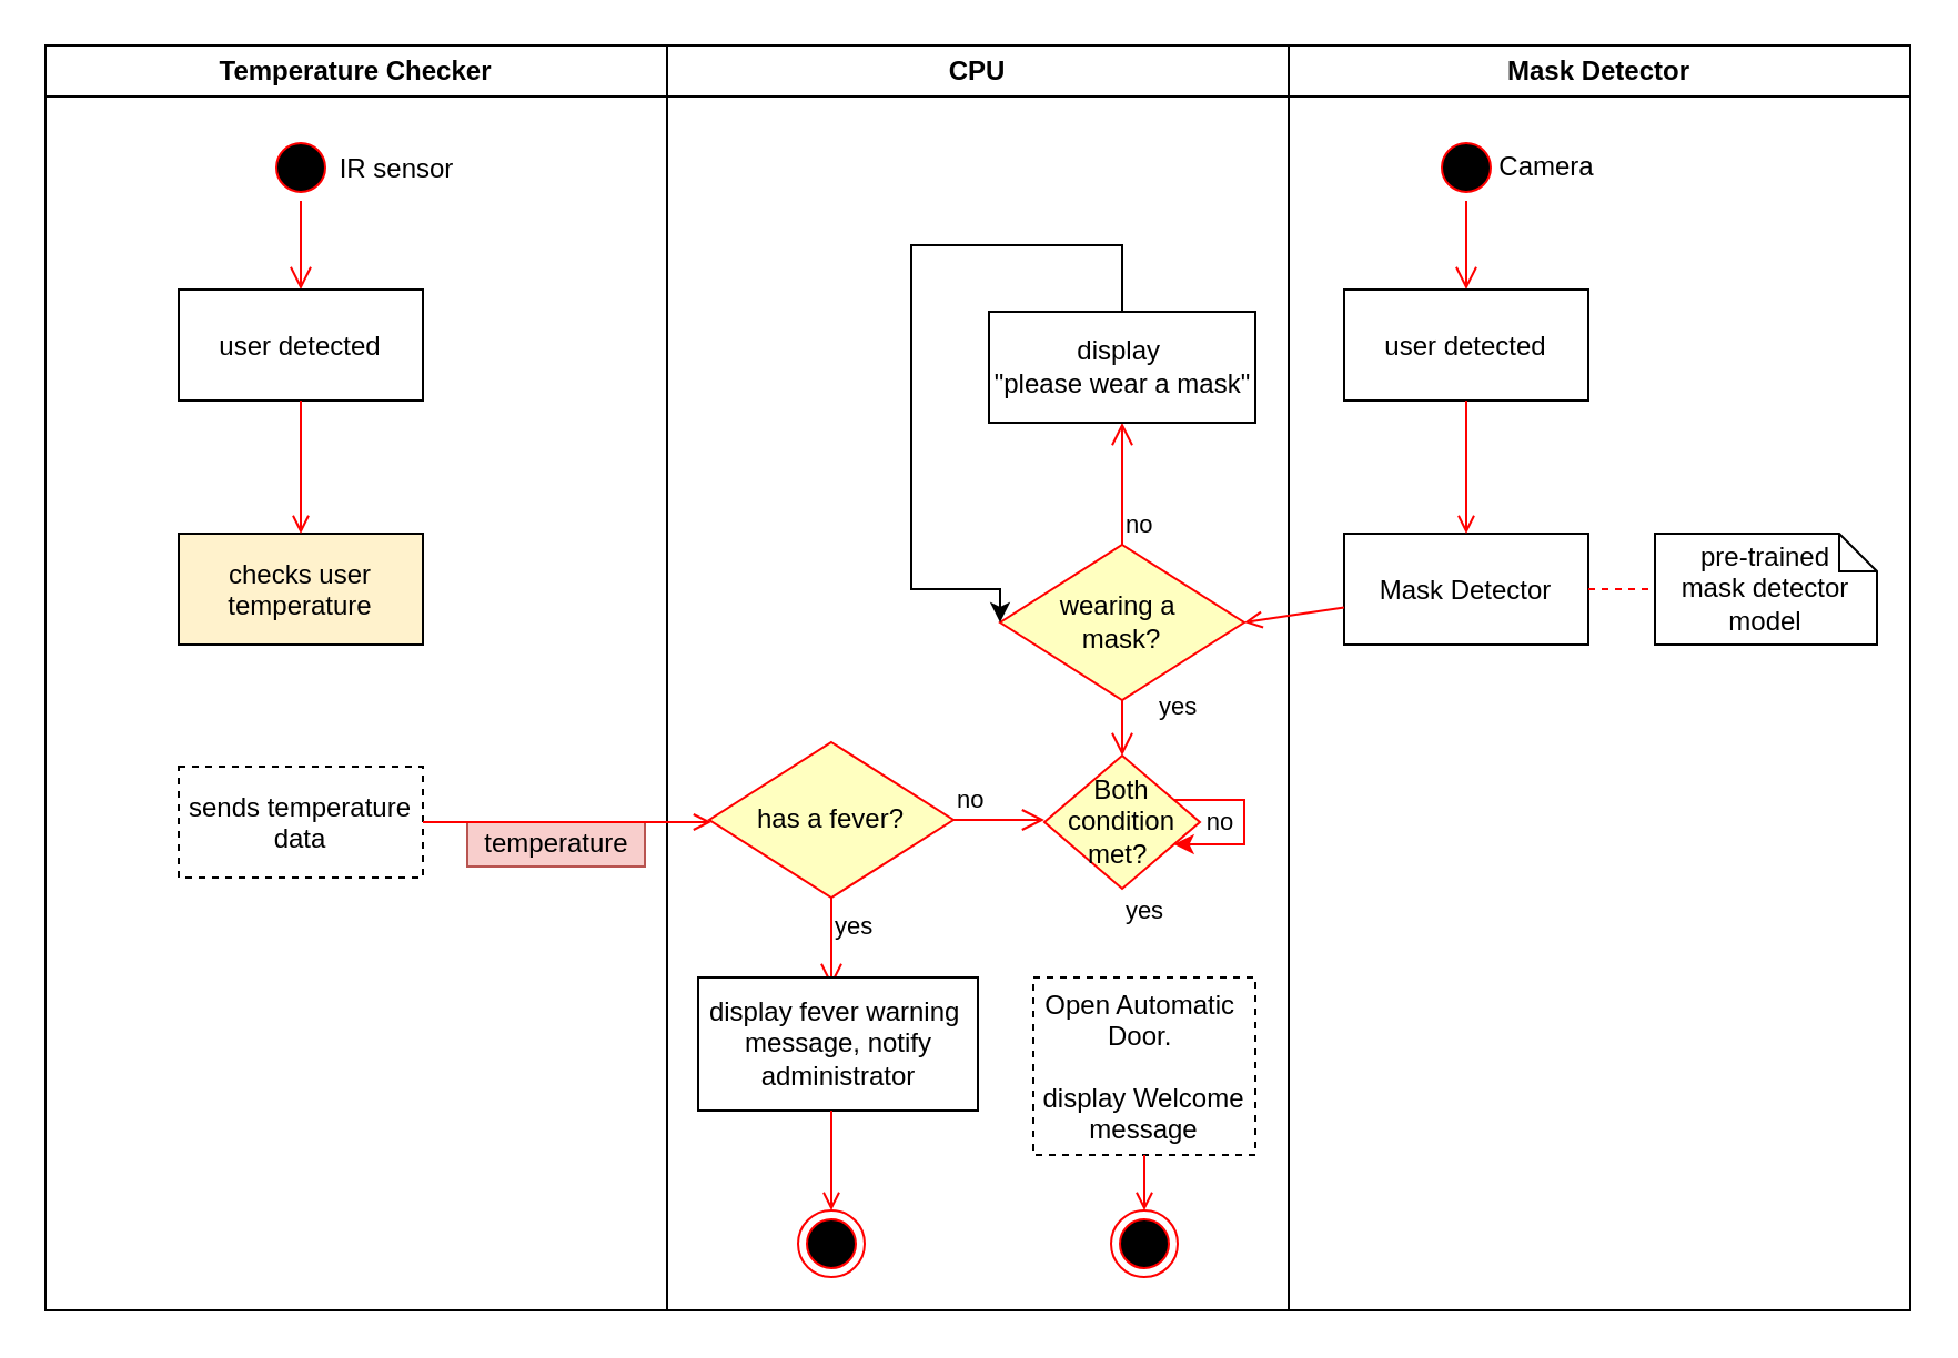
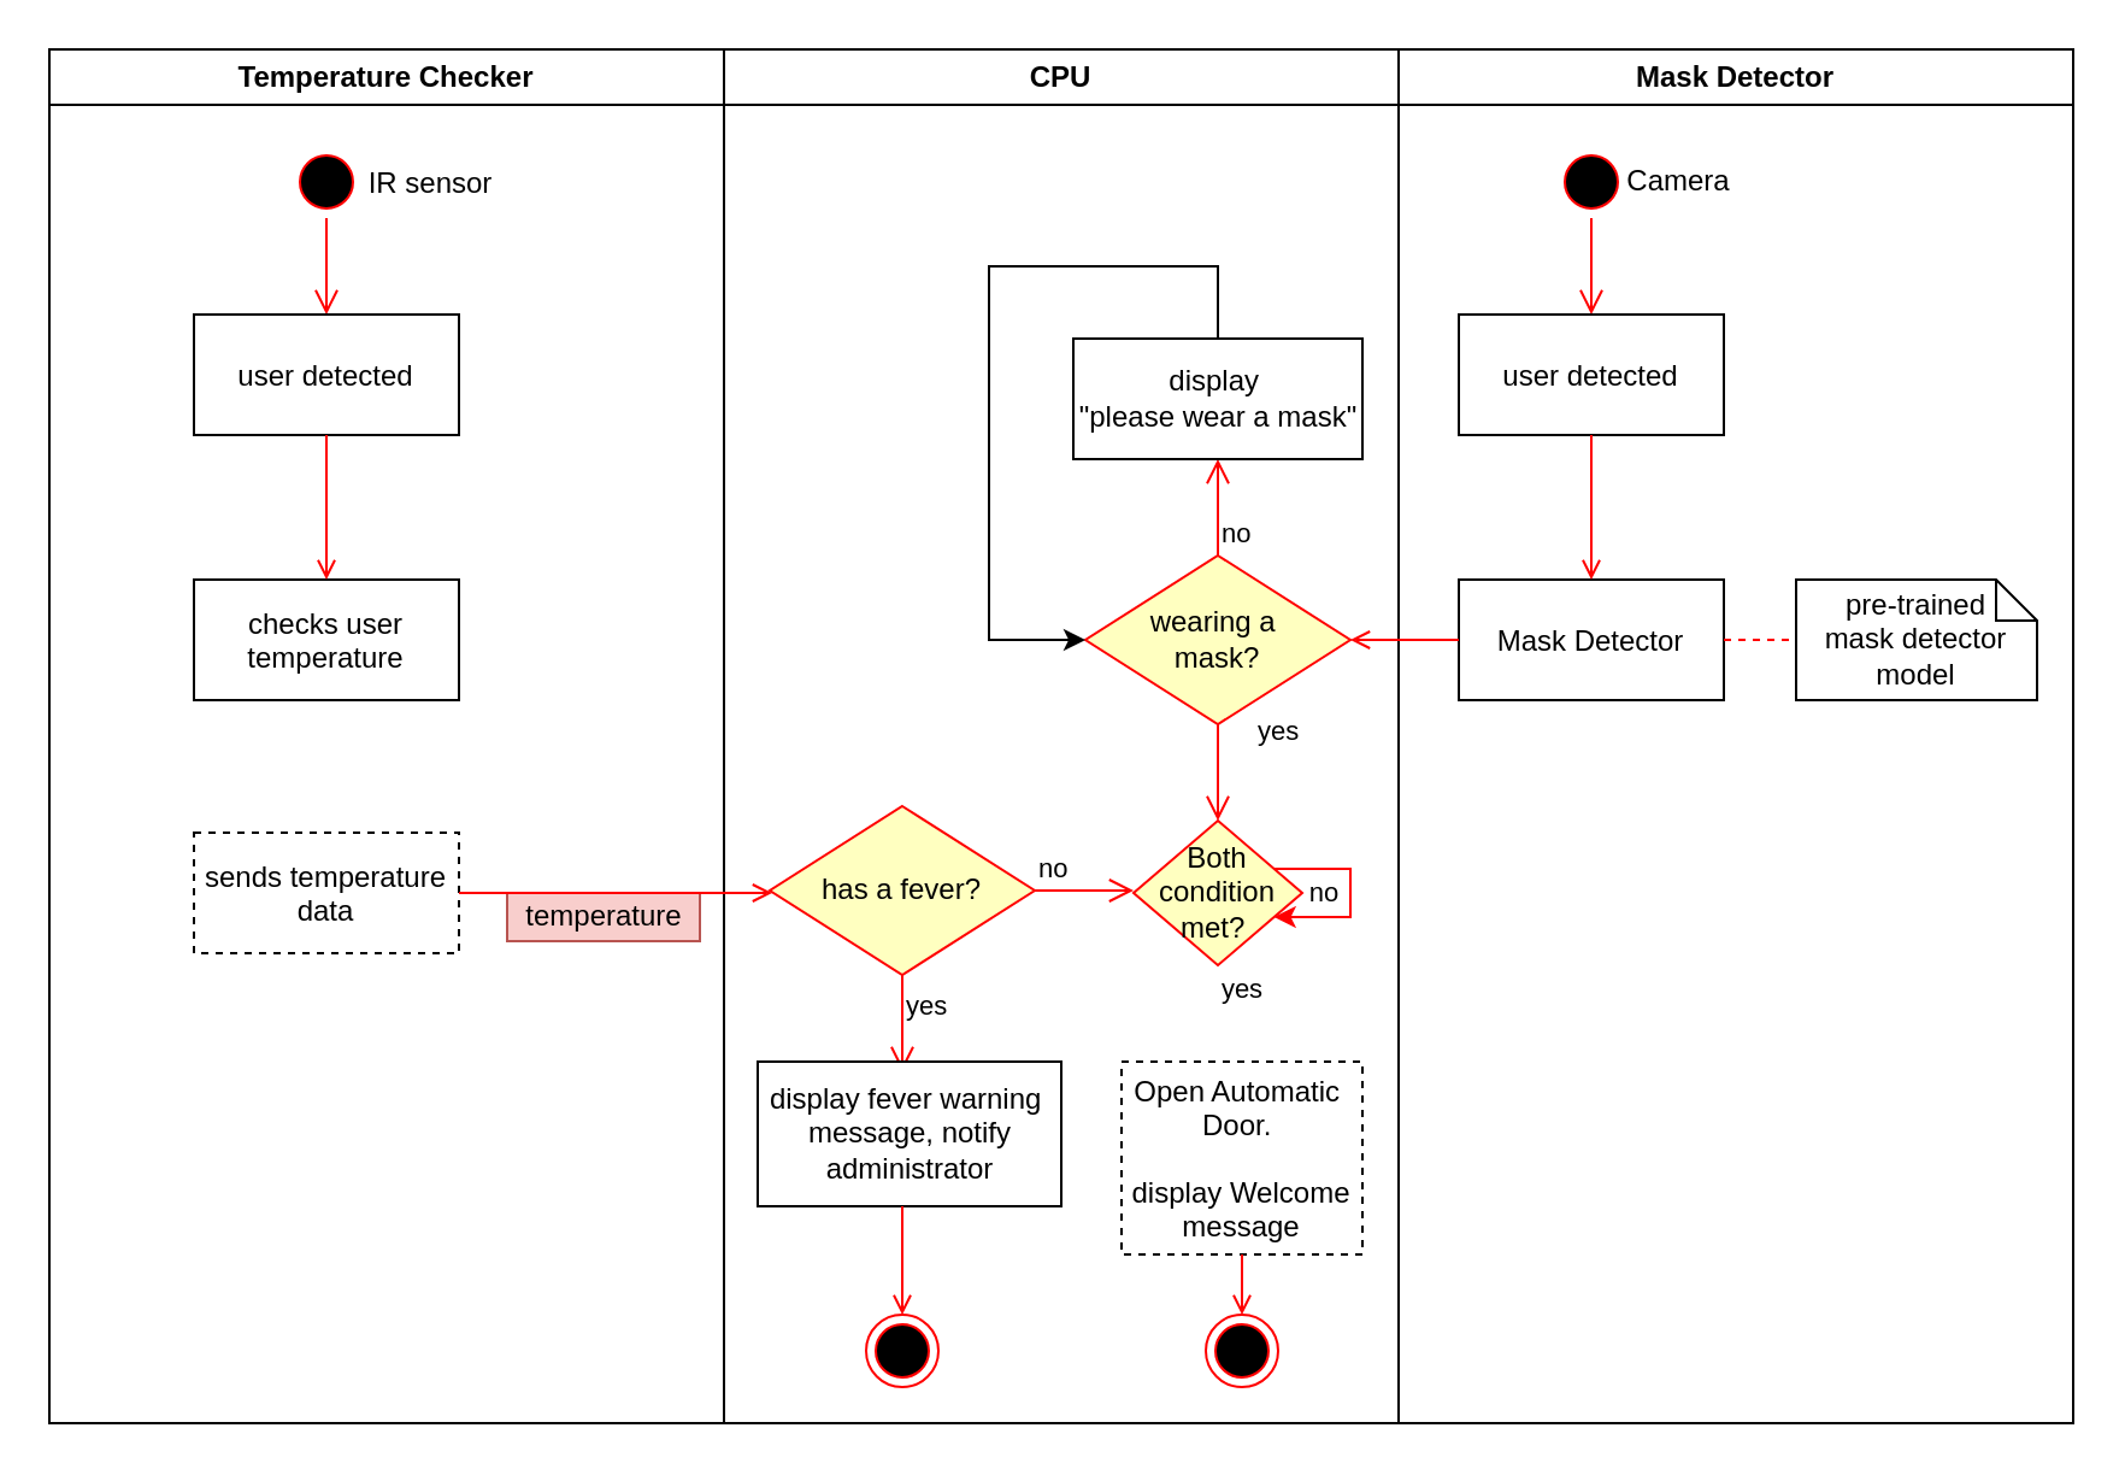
  <mxCell id="0" />
  <mxCell id="1" parent="0" />
  <mxCell id="2" value="Temperature Checker" style="swimlane;whiteSpace=wrap" parent="1" vertex="1"><mxGeometry x="20" y="20" width="280" height="570" as="geometry" /></mxCell>
  <mxCell id="3" value="" style="ellipse;shape=startState;fillColor=#000000;strokeColor=#ff0000;" parent="2" vertex="1"><mxGeometry x="100" y="40" width="30" height="30" as="geometry" /></mxCell>
  <mxCell id="4" value="" style="edgeStyle=elbowEdgeStyle;elbow=horizontal;verticalAlign=bottom;endArrow=open;endSize=8;strokeColor=#FF0000;endFill=1;rounded=0" parent="2" source="3" target="5" edge="1"><mxGeometry x="100" y="40" as="geometry"><mxPoint x="115" y="110" as="targetPoint" /></mxGeometry></mxCell>
  <mxCell id="5" value="user detected" style="" parent="2" vertex="1"><mxGeometry x="60" y="110" width="110" height="50" as="geometry" /></mxCell>
- <mxCell id="6" value="checks user &#10;temperature" style="fillColor=#fff2cc;" parent="2" vertex="1"><mxGeometry x="60" y="220" width="110" height="50" as="geometry" /></mxCell>
+ <mxCell id="6" value="checks user &#10;temperature" style="" parent="2" vertex="1"><mxGeometry x="60" y="220" width="110" height="50" as="geometry" /></mxCell>
  <mxCell id="7" value="" style="endArrow=open;strokeColor=#FF0000;endFill=1;rounded=0" parent="2" source="5" target="6" edge="1"><mxGeometry relative="1" as="geometry" /></mxCell>
  <mxCell id="8" value="sends temperature&#10;data" style="dashed=1;" parent="2" vertex="1"><mxGeometry x="60" y="325" width="110" height="50" as="geometry" /></mxCell>
  <mxCell id="9" value="IR sensor" style="text;html=1;align=center;verticalAlign=middle;resizable=0;points=[];autosize=1;" parent="2" vertex="1"><mxGeometry x="122.5" y="46" width="70" height="20" as="geometry" /></mxCell>
  <mxCell id="10" value="temperature" style="text;html=1;align=center;verticalAlign=middle;resizable=0;points=[];autosize=1;fillColor=#f8cecc;strokeColor=#b85450;" parent="2" vertex="1"><mxGeometry x="190" y="350" width="80" height="20" as="geometry" /></mxCell>
  <mxCell id="11" value="CPU" style="swimlane;whiteSpace=wrap;startSize=23;" parent="1" vertex="1"><mxGeometry x="300" y="20" width="280" height="570" as="geometry" /></mxCell>
- <mxCell id="12" value="wearing a&amp;nbsp;&lt;br&gt;mask?" style="rhombus;whiteSpace=wrap;html=1;fillColor=#ffffc0;strokeColor=#ff0000;" parent="11" vertex="1"><mxGeometry x="150" y="225" width="110" height="70" as="geometry" /></mxCell>
+ <mxCell id="12" value="wearing a&amp;nbsp;&lt;br&gt;mask?" style="rhombus;whiteSpace=wrap;html=1;fillColor=#ffffc0;strokeColor=#ff0000;" parent="11" vertex="1"><mxGeometry x="150" y="210" width="110" height="70" as="geometry" /></mxCell>
  <mxCell id="13" value="no" style="edgeStyle=orthogonalEdgeStyle;html=1;align=left;verticalAlign=bottom;endArrow=open;endSize=8;strokeColor=#ff0000;exitX=0.5;exitY=0;exitDx=0;exitDy=0;" parent="11" source="12" edge="1"><mxGeometry x="-1" relative="1" as="geometry"><mxPoint x="205" y="170" as="targetPoint" /></mxGeometry></mxCell>
  <mxCell id="14" value="yes" style="edgeStyle=orthogonalEdgeStyle;html=1;align=left;verticalAlign=top;endArrow=open;endSize=8;strokeColor=#ff0000;" parent="11" source="12" edge="1"><mxGeometry x="-1" y="18" relative="1" as="geometry"><mxPoint x="205" y="320" as="targetPoint" /><mxPoint x="-3" y="-10" as="offset" /></mxGeometry></mxCell>
  <mxCell id="15" style="edgeStyle=orthogonalEdgeStyle;rounded=0;orthogonalLoop=1;jettySize=auto;html=1;entryX=0;entryY=0.5;entryDx=0;entryDy=0;" parent="11" source="16" target="12" edge="1"><mxGeometry relative="1" as="geometry"><Array as="points"><mxPoint x="205" y="90" /><mxPoint x="110" y="90" /><mxPoint x="110" y="245" /></Array></mxGeometry></mxCell>
  <mxCell id="16" value="display&amp;nbsp;&lt;br&gt;&quot;please wear a mask&quot;" style="html=1;" parent="11" vertex="1"><mxGeometry x="145" y="120" width="120" height="50" as="geometry" /></mxCell>
  <mxCell id="17" value="has a fever?" style="rhombus;whiteSpace=wrap;html=1;fillColor=#ffffc0;strokeColor=#ff0000;" parent="11" vertex="1"><mxGeometry x="19" y="314" width="110" height="70" as="geometry" /></mxCell>
  <mxCell id="18" value="no" style="edgeStyle=orthogonalEdgeStyle;html=1;align=left;verticalAlign=bottom;endArrow=open;endSize=8;strokeColor=#ff0000;exitX=1;exitY=0.5;exitDx=0;exitDy=0;" parent="11" source="17" edge="1"><mxGeometry x="-1" relative="1" as="geometry"><mxPoint x="170" y="349" as="targetPoint" /></mxGeometry></mxCell>
  <mxCell id="19" value="yes" style="edgeStyle=orthogonalEdgeStyle;html=1;align=left;verticalAlign=top;endArrow=open;endSize=8;strokeColor=#ff0000;" parent="11" source="17" edge="1"><mxGeometry x="-1" relative="1" as="geometry"><mxPoint x="74" y="424" as="targetPoint" /></mxGeometry></mxCell>
  <mxCell id="20" value="display fever warning&amp;nbsp;&lt;br&gt;message, notify &lt;br&gt;administrator" style="html=1;" parent="11" vertex="1"><mxGeometry x="14" y="420" width="126" height="60" as="geometry" /></mxCell>
  <mxCell id="21" value="" style="ellipse;shape=endState;fillColor=#000000;strokeColor=#ff0000" parent="11" vertex="1"><mxGeometry x="59" y="525" width="30" height="30" as="geometry" /></mxCell>
  <mxCell id="22" value="" style="endArrow=open;strokeColor=#FF0000;endFill=1;rounded=0" parent="11" target="21" edge="1"><mxGeometry relative="1" as="geometry"><mxPoint x="74" y="480" as="sourcePoint" /></mxGeometry></mxCell>
  <mxCell id="23" value="Open Automatic &#10;Door. &#10;&#10;display Welcome &#10;message" style="dashed=1;" parent="11" vertex="1"><mxGeometry x="165" y="420" width="100" height="80" as="geometry" /></mxCell>
  <mxCell id="24" value="" style="ellipse;shape=endState;fillColor=#000000;strokeColor=#ff0000" parent="11" vertex="1"><mxGeometry x="200" y="525" width="30" height="30" as="geometry" /></mxCell>
  <mxCell id="25" value="" style="endArrow=open;strokeColor=#FF0000;endFill=1;rounded=0" parent="11" target="24" edge="1"><mxGeometry relative="1" as="geometry"><mxPoint x="215" y="500" as="sourcePoint" /></mxGeometry></mxCell>
  <mxCell id="26" value="Both condition met?&amp;nbsp;" style="rhombus;whiteSpace=wrap;html=1;fillColor=#ffffc0;strokeColor=#ff0000;" vertex="1" parent="11"><mxGeometry x="170" y="320" width="70" height="60" as="geometry" /></mxCell>
  <mxCell id="27" style="edgeStyle=orthogonalEdgeStyle;rounded=0;orthogonalLoop=1;jettySize=auto;html=1;fontFamily=Verdana;fontSize=18;strokeColor=#FF0000;" edge="1" parent="11" source="26" target="26"><mxGeometry relative="1" as="geometry" /></mxCell>
  <mxCell id="28" value="yes" style="text;html=1;align=center;verticalAlign=middle;resizable=0;points=[];autosize=1;fontSize=11;fontFamily=Helvetica;" vertex="1" parent="11"><mxGeometry x="200" y="380" width="30" height="20" as="geometry" /></mxCell>
  <mxCell id="29" value="no" style="text;html=1;align=center;verticalAlign=middle;resizable=0;points=[];autosize=1;fontSize=11;fontFamily=Helvetica;" vertex="1" parent="11"><mxGeometry x="234" y="340" width="30" height="20" as="geometry" /></mxCell>
  <mxCell id="30" value="Mask Detector" style="swimlane;whiteSpace=wrap;startSize=23;" parent="1" vertex="1"><mxGeometry x="580" y="20" width="280" height="570" as="geometry" /></mxCell>
  <mxCell id="31" value="" style="ellipse;shape=startState;fillColor=#000000;strokeColor=#ff0000;" parent="30" vertex="1"><mxGeometry x="65" y="40" width="30" height="30" as="geometry" /></mxCell>
  <mxCell id="32" value="" style="edgeStyle=elbowEdgeStyle;elbow=horizontal;verticalAlign=bottom;endArrow=open;endSize=8;strokeColor=#FF0000;endFill=1;rounded=0" parent="30" source="31" target="33" edge="1"><mxGeometry x="45" y="20" as="geometry"><mxPoint x="60" y="90" as="targetPoint" /></mxGeometry></mxCell>
  <mxCell id="33" value="user detected" style="" parent="30" vertex="1"><mxGeometry x="25" y="110" width="110" height="50" as="geometry" /></mxCell>
  <mxCell id="34" value="Mask Detector" style="" parent="30" vertex="1"><mxGeometry x="25" y="220" width="110" height="50" as="geometry" /></mxCell>
  <mxCell id="35" value="" style="endArrow=open;strokeColor=#FF0000;endFill=1;rounded=0" parent="30" source="33" target="34" edge="1"><mxGeometry relative="1" as="geometry" /></mxCell>
  <mxCell id="36" value="pre-trained&#10;mask detector model" style="shape=note;whiteSpace=wrap;size=17" parent="30" vertex="1"><mxGeometry x="165" y="220" width="100" height="50" as="geometry" /></mxCell>
  <mxCell id="37" value="" style="endArrow=none;strokeColor=#FF0000;endFill=0;rounded=0;dashed=1;exitX=1;exitY=0.5;exitDx=0;exitDy=0;" parent="30" source="34" target="36" edge="1"><mxGeometry relative="1" as="geometry" /></mxCell>
  <mxCell id="38" value="Camera" style="text;html=1;align=center;verticalAlign=middle;resizable=0;points=[];autosize=1;" parent="30" vertex="1"><mxGeometry x="85.5" y="45" width="60" height="20" as="geometry" /></mxCell>
  <mxCell id="39" value="" style="endArrow=open;strokeColor=#FF0000;endFill=1;rounded=0" parent="1" source="8" edge="1"><mxGeometry relative="1" as="geometry"><mxPoint x="320" y="370" as="targetPoint" /></mxGeometry></mxCell>
  <mxCell id="40" value="" style="endArrow=open;strokeColor=#FF0000;endFill=1;rounded=0;entryX=1;entryY=0.5;entryDx=0;entryDy=0;" parent="1" source="34" target="12" edge="1"><mxGeometry relative="1" as="geometry"><mxPoint x="520" y="265" as="targetPoint" /></mxGeometry></mxCell>
